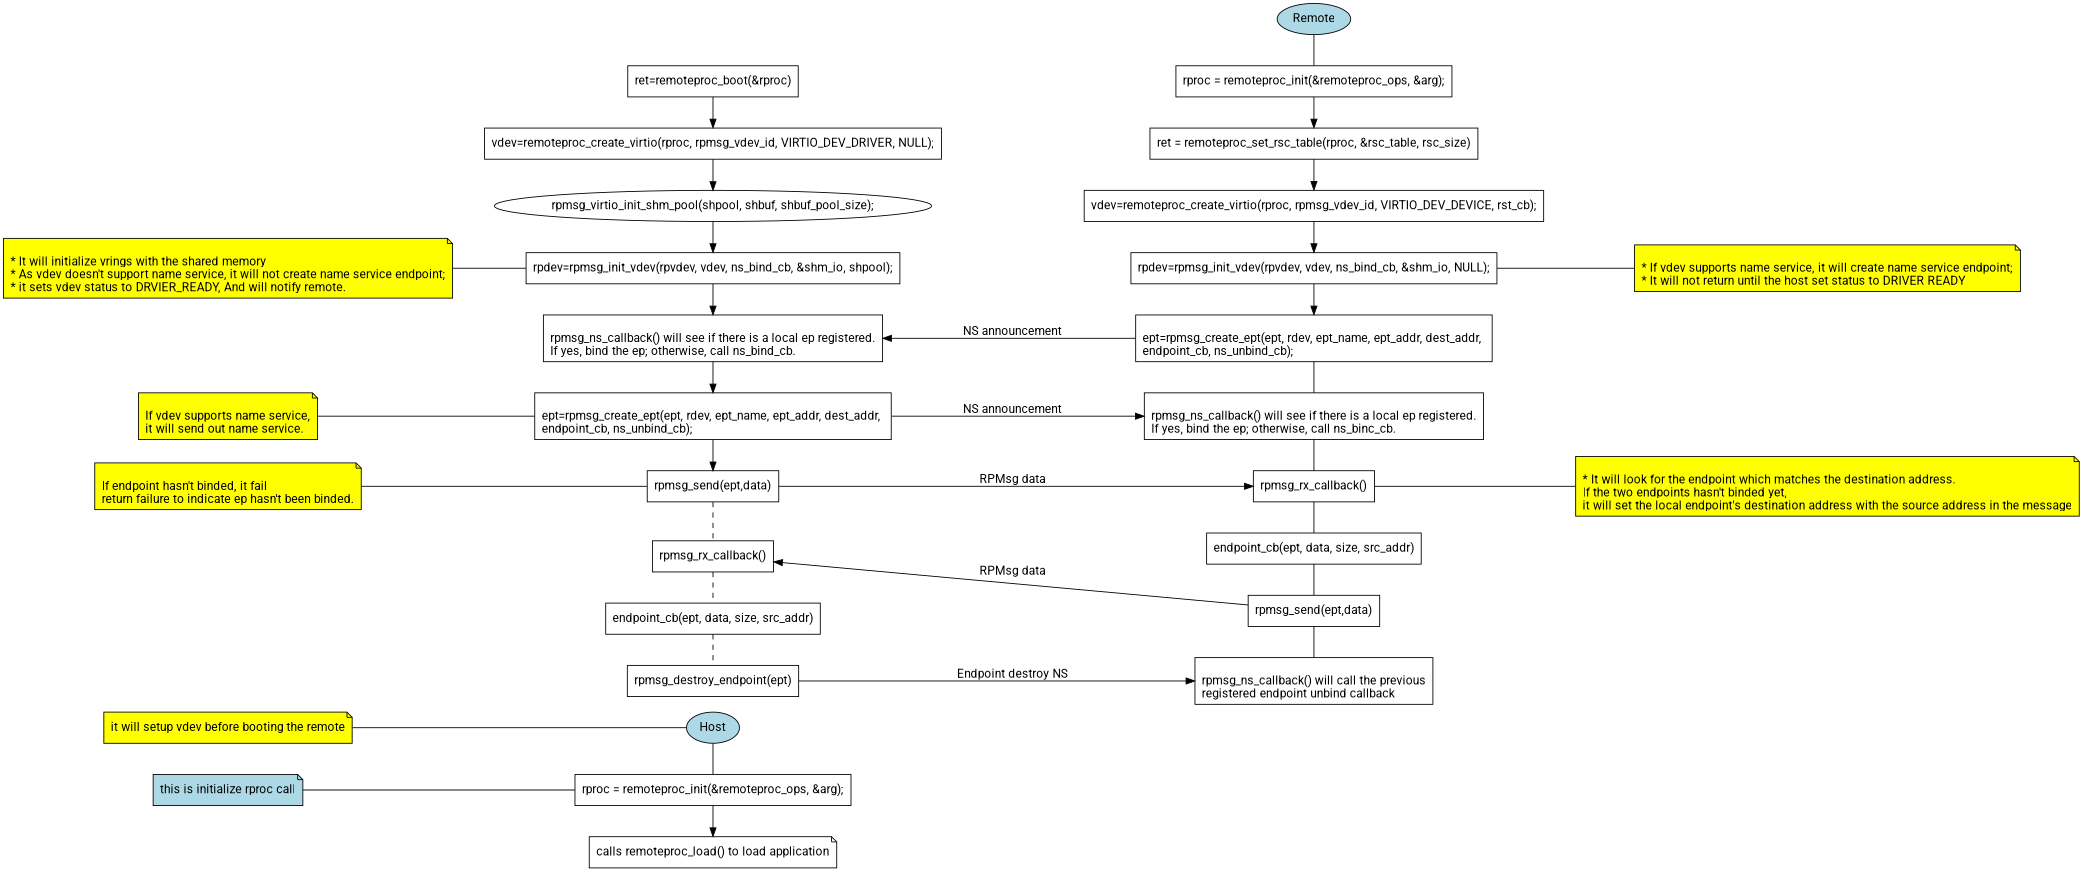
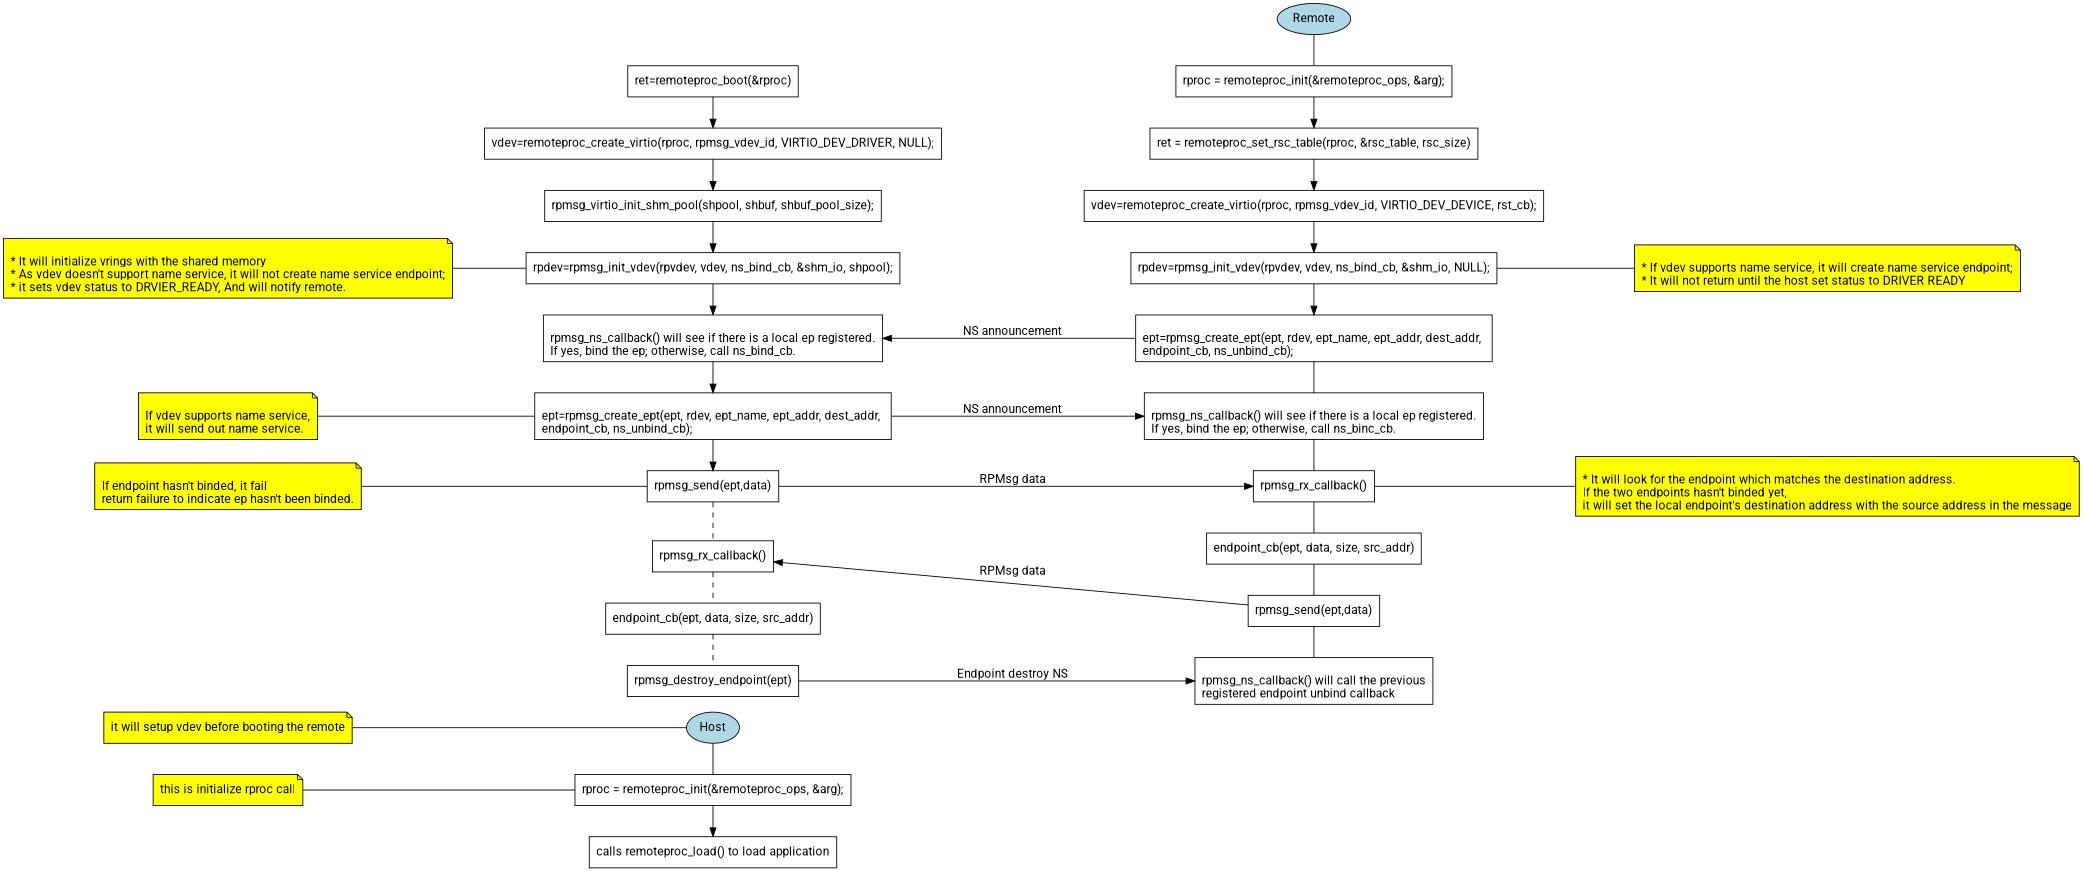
  digraph {
    fontname=Roboto
    rankdir=LR
    node [fontname=Roboto shape=box]
    edge [dir=none fontname=Roboto]
    n1 [fillcolor=lightblue label=Host style=filled shape=""]
    n2 [label="rproc = remoteproc_init(&remoteproc_ops, &arg);"]
    n3 [fillcolor=lightblue label=Remote style=filled shape=""]
    n4 [label="rproc = remoteproc_init(&remoteproc_ops, &arg);"]
-   n5 [fillcolor=lightblue group=m_comment label="this is initialize rproc call" shape=note style=filled]
+   n5 [fillcolor=yellow group=m_comment label="this is initialize rproc call" shape=note style=filled]
    n6 [fillcolor=yellow group=m_comment label="it will setup vdev before booting the remote" shape=note style=filled]
    n7 [fillcolor=yellow group=m_comment label="\l* It will initialize vrings with the shared memory\l* As vdev doesn't support name service, it will not create name service endpoint;\l* it sets vdev status to DRVIER_READY, And will notify remote.\l" shape=note style=filled]
    n8 [fillcolor=yellow group=m_comment label="\lIf vdev supports name service,\lit will send out name service.\l" shape=note style=filled]
    n9 [fillcolor=yellow group=m_comment label="\lIf endpoint hasn't binded, it fail\lreturn failure to indicate ep hasn't been binded.\l" shape=note style=filled]
-   n10 [label="calls remoteproc_load() to load application" shape=note]
+   n10 [label="calls remoteproc_load() to load application"]
    n11 [label="ret=remoteproc_boot(&rproc)"]
    n12 [label="vdev=remoteproc_create_virtio(rproc, rpmsg_vdev_id, VIRTIO_DEV_DRIVER, NULL);"]
-   n13 [label="rpmsg_virtio_init_shm_pool(shpool, shbuf, shbuf_pool_size);" shape=ellipse]
+   n13 [label="rpmsg_virtio_init_shm_pool(shpool, shbuf, shbuf_pool_size);"]
    n14 [label="rpdev=rpmsg_init_vdev(rpvdev, vdev, ns_bind_cb, &shm_io, shpool);"]
    n15 [label="\lrpmsg_ns_callback() will see if there is a local ep registered.\lIf yes, bind the ep; otherwise, call ns_bind_cb.\l"]
    n16 [label="\lept=rpmsg_create_ept(ept, rdev, ept_name, ept_addr, dest_addr, \lendpoint_cb, ns_unbind_cb);\l"]
    n17 [label="rpmsg_send(ept,data)"]
    n18 [label="rpmsg_rx_callback()"]
    n19 [label="endpoint_cb(ept, data, size, src_addr)"]
    n20 [label="rpmsg_destroy_endpoint(ept)"]
    n21 [label="ret = remoteproc_set_rsc_table(rproc, &rsc_table, rsc_size)"]
    n22 [label="vdev=remoteproc_create_virtio(rproc, rpmsg_vdev_id, VIRTIO_DEV_DEVICE, rst_cb);"]
    n23 [label="rpdev=rpmsg_init_vdev(rpvdev, vdev, ns_bind_cb, &shm_io, NULL);"]
    n24 [label="\lept=rpmsg_create_ept(ept, rdev, ept_name, ept_addr, dest_addr, \lendpoint_cb, ns_unbind_cb);\l"]
    n25 [label="\lrpmsg_ns_callback() will see if there is a local ep registered.\lIf yes, bind the ep; otherwise, call ns_binc_cb.\l"]
    n26 [label="rpmsg_rx_callback()"]
    n27 [label="rpmsg_send(ept,data)"]
    n28 [label="\lrpmsg_ns_callback() will call the previous\lregistered endpoint unbind callback\l"]
    n29 [label="endpoint_cb(ept, data, size, src_addr)"]
    n30 [fillcolor=yellow group=s_comment label="\l* If vdev supports name service, it will create name service endpoint;\l* It will not return until the host set status to DRIVER READY\l" shape=note style=filled]
    n31 [fillcolor=yellow group=s_comment label="\l* It will look for the endpoint which matches the destination address.\lIf the two endpoints hasn't binded yet,\lit will set the local endpoint's destination address with the source address in the message\l" shape=note style=filled]
    subgraph sub_1 {
      rank=same
      n1
      n2
    }
    subgraph sub_2 {
      rank=same
      n3
      n4
    }
    subgraph sub_3 {
      rank=same
      n5
      n6
      n7
      n8
      n9
    }
    subgraph sub_4 {
      n1
      n3
    }
    subgraph sub_5 {
      rank=same
      n2
      n10
      n11
      n12
      n13
      n14
      n15
      n16
      n17
      n18
      n19
      n20
    }
    subgraph sub_6 {
      rank=same
      n4
      n21
      n22
      n23
      n24
      n25
      n26
      n27
      n28
      n29
    }
    subgraph sub_7 {
      rank=same
      n30
      n31
    }
    n1 -> n2
    n2 -> n10 [dir=""]
    n3 -> n4
    n4 -> n21 [dir=""]
    n5 -> n2
    n6 -> n1
    n7 -> n14
    n8 -> n16
    n9 -> n17
    n11 -> n12 [dir=""]
    n12 -> n13 [dir=""]
    n13 -> n14 [dir=""]
    n14 -> n15 [dir=""]
    n15 -> n16 [dir=""]
    n16 -> n17 [dir=""]
    n16 -> n25 [label="NS announcement" dir=""]
    n17 -> n18 [style=dashed]
    n17 -> n26 [label="RPMsg data" dir=""]
    n18 -> n19 [style=dashed]
    n19 -> n20 [style=dashed]
    n20 -> n28 [label="Endpoint destroy NS" dir=""]
    n21 -> n22 [dir=""]
    n22 -> n23 [dir=""]
    n23 -> n24 [dir=""]
    n23 -> n30
    n24 -> n15 [label="NS announcement" dir=""]
    n24 -> n25 [style=dash]
    n25 -> n26 [style=dash]
    n26 -> n29 [style=dash]
    n26 -> n31
    n27 -> n18 [label="RPMsg data" dir=""]
    n27 -> n28 [style=dash]
    n29 -> n27 [style=dash]
  }
